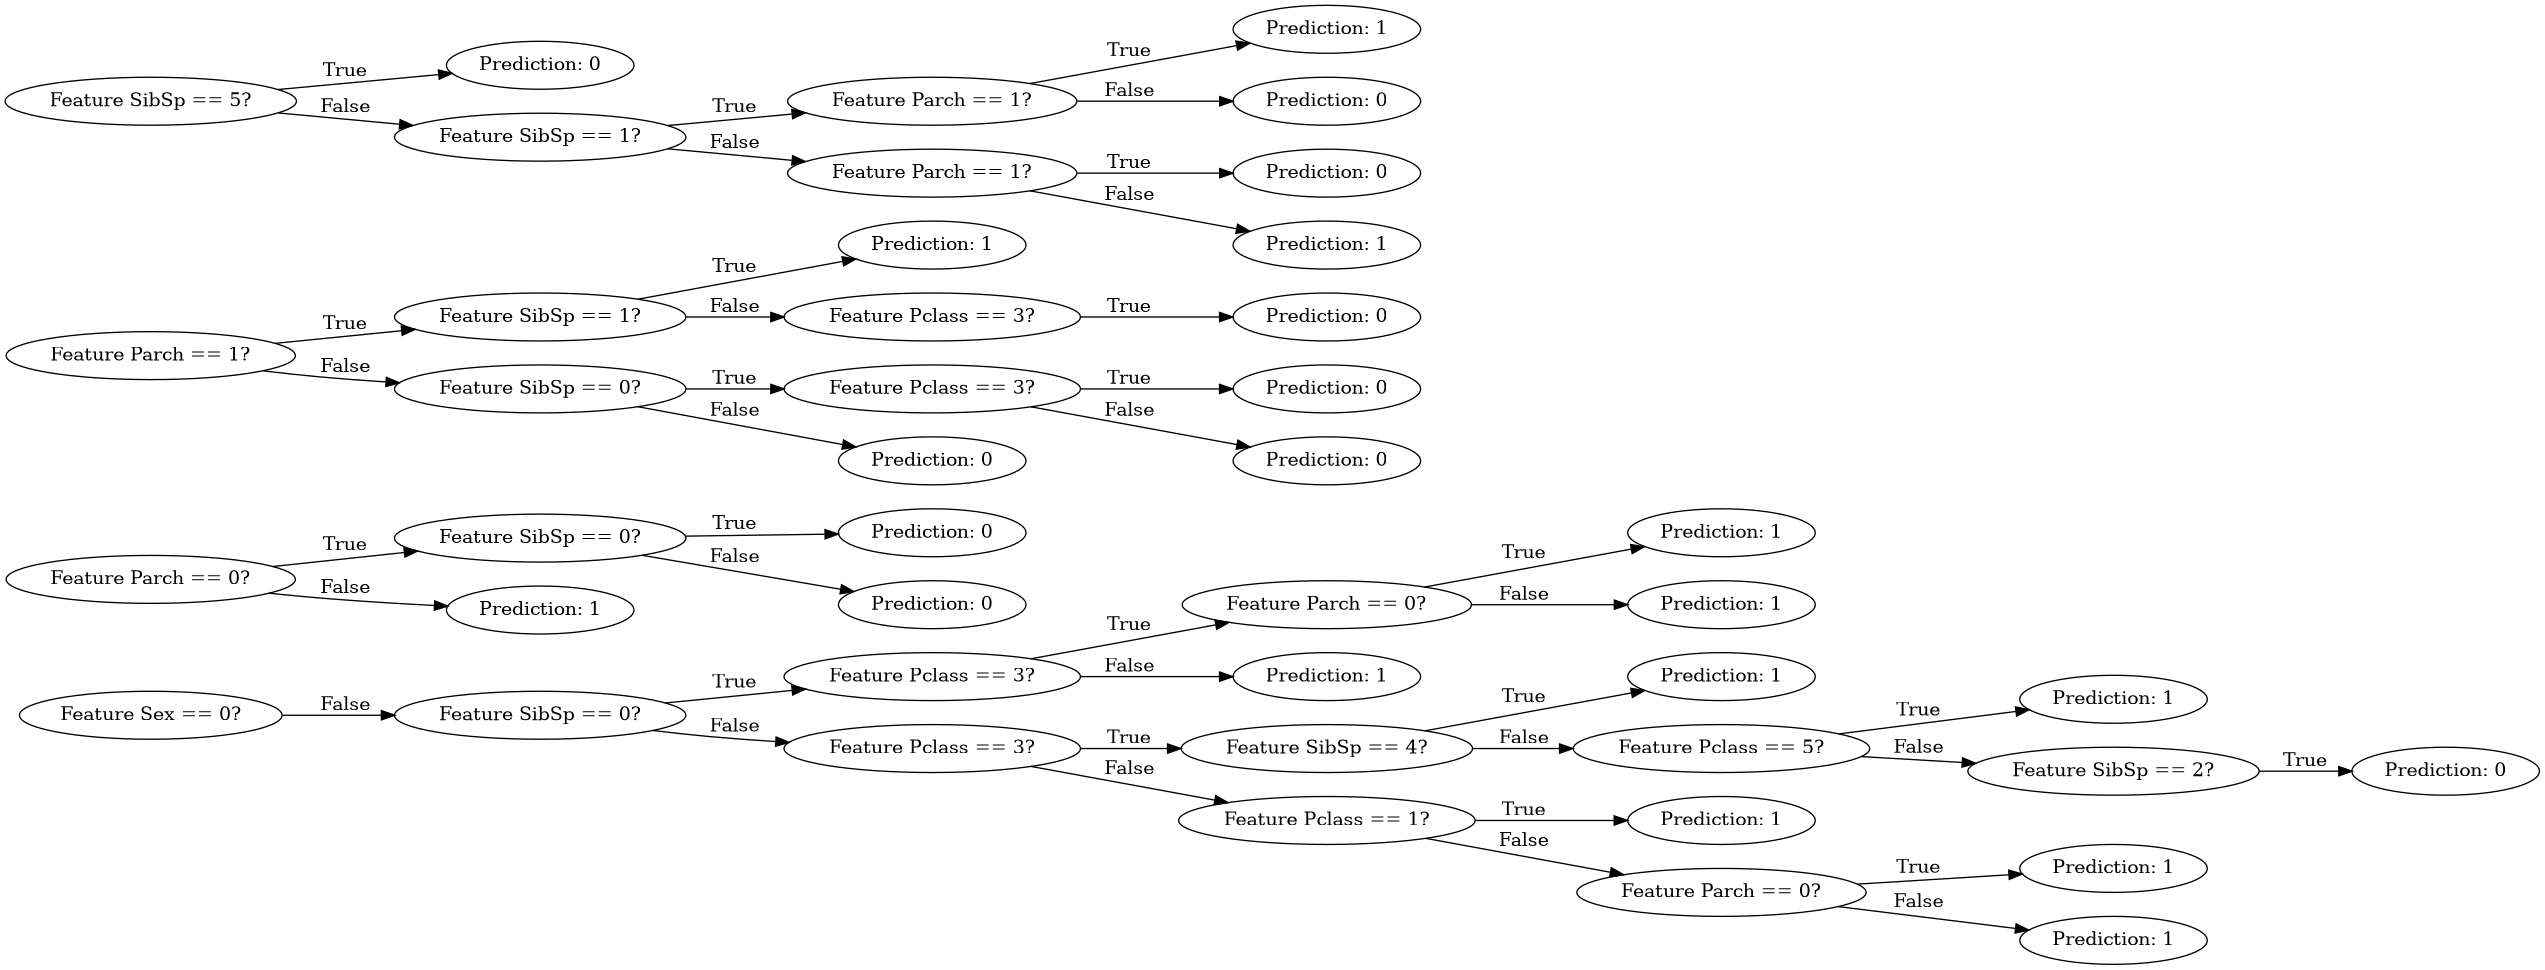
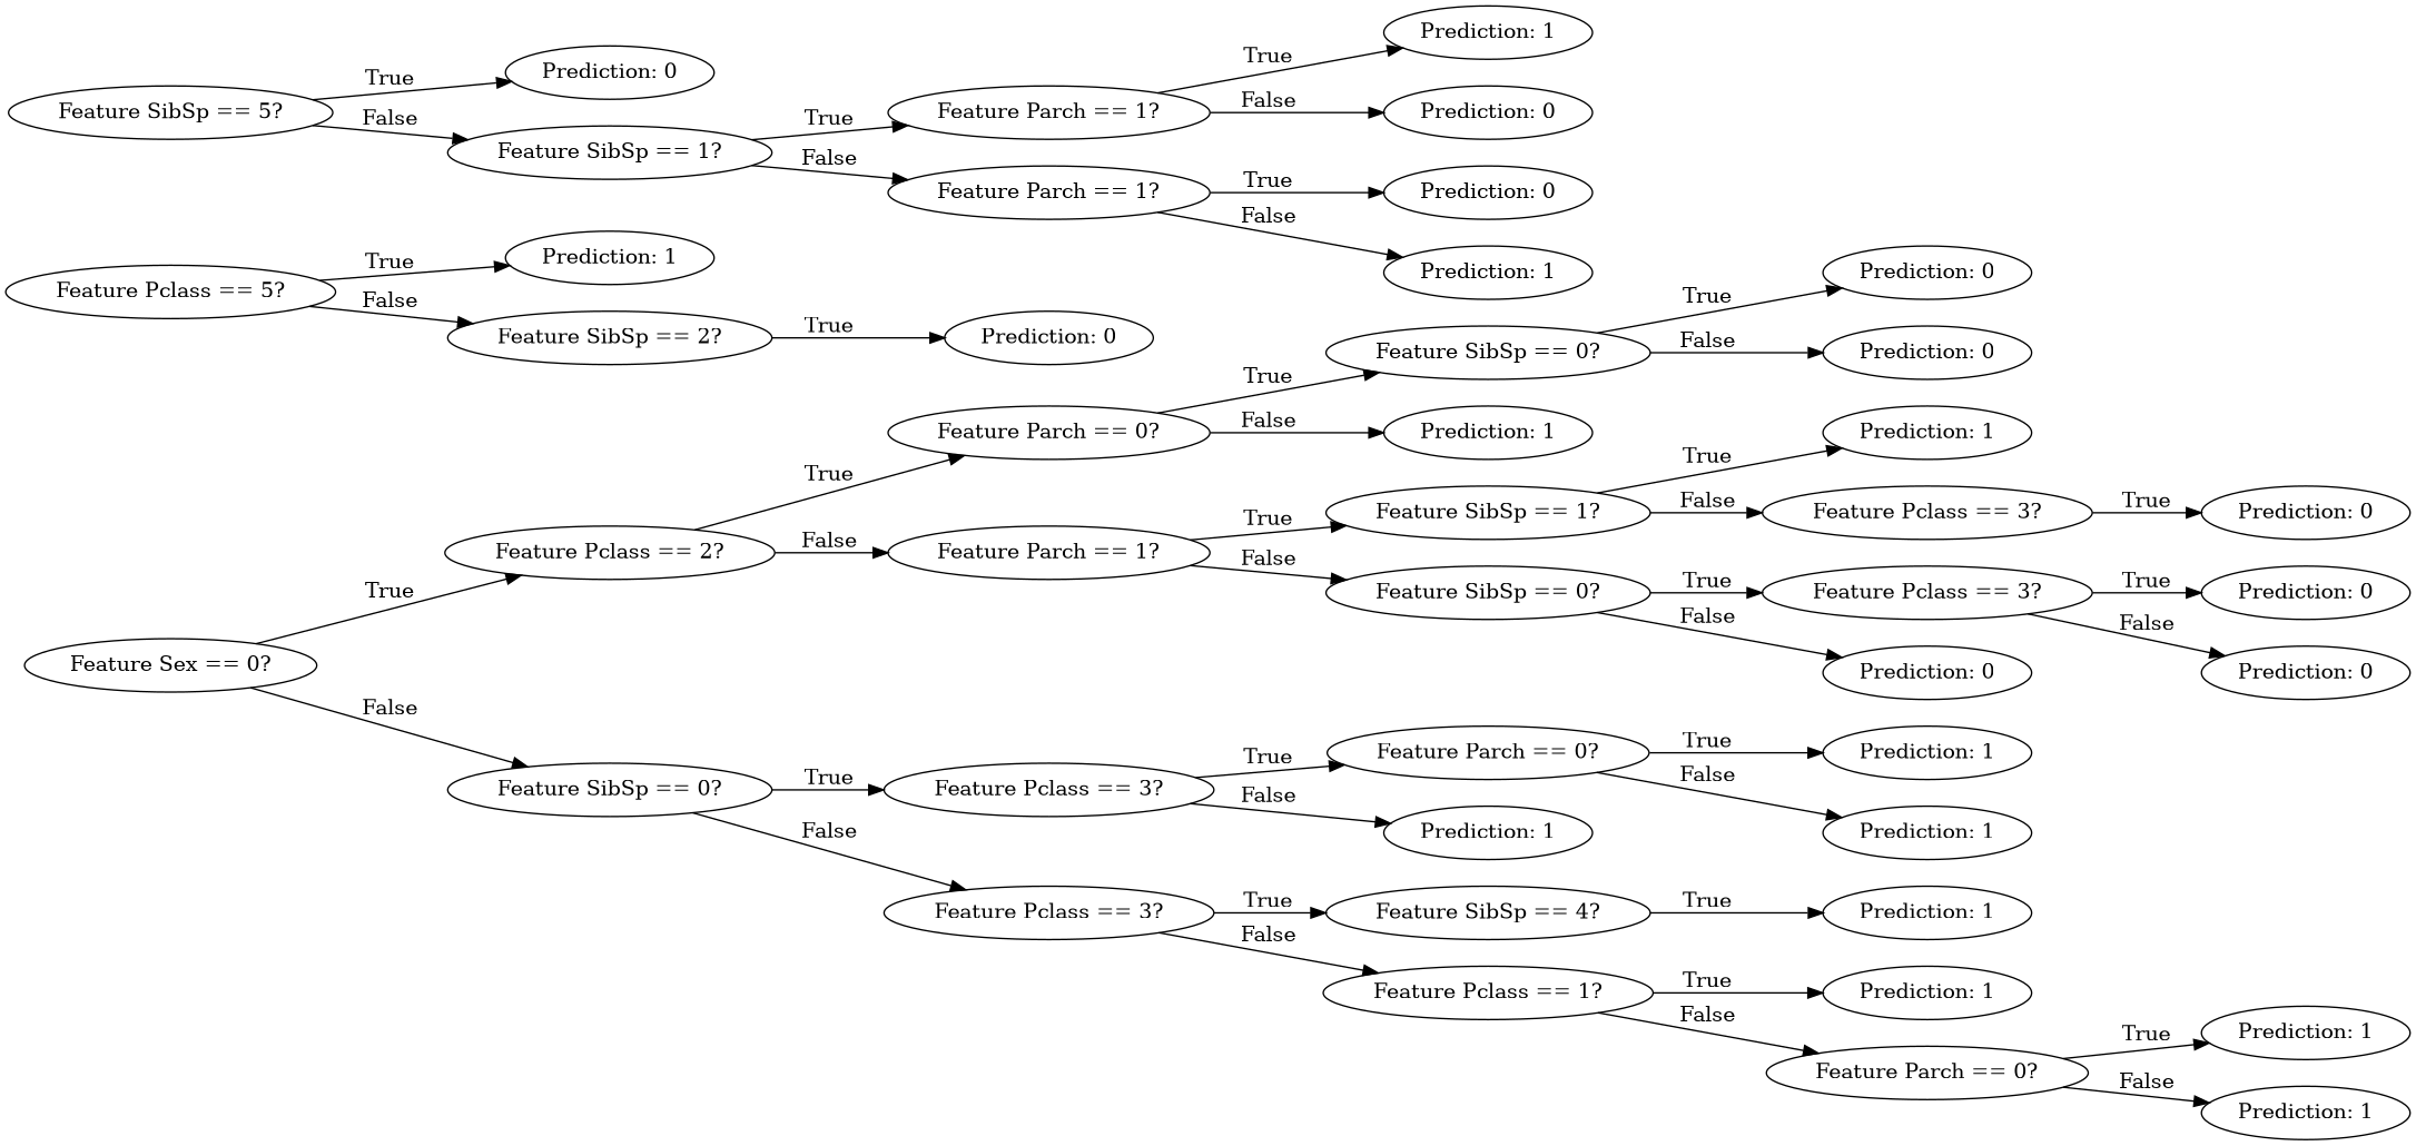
  digraph {
    rankdir=LR
    n1 [label="Feature Sex == 0?"]
+   n2 [label="Feature Pclass == 2?"]
    n3 [label="Feature SibSp == 0?"]
    n4 [label="Feature Parch == 0?"]
    n5 [label="Feature Parch == 1?"]
    n6 [label="Feature Pclass == 3?"]
    n7 [label="Feature Pclass == 3?"]
    n8 [label="Feature SibSp == 0?"]
    n9 [label="Prediction: 1"]
    n10 [label="Feature SibSp == 1?"]
    n11 [label="Feature SibSp == 0?"]
    n12 [label="Prediction: 0"]
    n13 [label="Prediction: 0"]
    n14 [label="Prediction: 1"]
    n15 [label="Feature Pclass == 3?"]
    n16 [label="Feature Pclass == 3?"]
    n17 [label="Prediction: 0"]
    n18 [label="Prediction: 0"]
    n19 [label="Prediction: 0"]
    n20 [label="Prediction: 0"]
    n21 [label="Feature Parch == 0?"]
    n22 [label="Prediction: 1"]
    n23 [label="Feature SibSp == 4?"]
    n24 [label="Feature Pclass == 1?"]
    n25 [label="Prediction: 1"]
    n26 [label="Prediction: 1"]
    n27 [label="Prediction: 1"]
    n28 [label="Feature Pclass == 5?"]
    n29 [label="Prediction: 1"]
    n30 [label="Feature Parch == 0?"]
    n31 [label="Prediction: 1"]
    n32 [label="Feature SibSp == 2?"]
    n33 [label="Prediction: 0"]
    n34 [label="Feature SibSp == 5?"]
    n35 [label="Prediction: 0"]
    n36 [label="Feature SibSp == 1?"]
    n37 [label="Feature Parch == 1?"]
    n38 [label="Feature Parch == 1?"]
    n39 [label="Prediction: 1"]
    n40 [label="Prediction: 0"]
    n41 [label="Prediction: 0"]
    n42 [label="Prediction: 1"]
    n43 [label="Prediction: 1"]
    n44 [label="Prediction: 1"]
+   n1 -> n2 [label=True]
    n1 -> n3 [label=False]
+   n2 -> n4 [label=True]
+   n2 -> n5 [label=False]
    n3 -> n6 [label=True]
    n3 -> n7 [label=False]
    n4 -> n8 [label=True]
    n4 -> n9 [label=False]
    n5 -> n10 [label=True]
    n5 -> n11 [label=False]
    n6 -> n21 [label=True]
    n6 -> n22 [label=False]
    n7 -> n23 [label=True]
    n7 -> n24 [label=False]
    n8 -> n12 [label=True]
    n8 -> n13 [label=False]
    n10 -> n14 [label=True]
    n10 -> n15 [label=False]
    n11 -> n16 [label=True]
    n11 -> n17 [label=False]
    n15 -> n18 [label=True]
    n16 -> n19 [label=True]
    n16 -> n20 [label=False]
    n21 -> n25 [label=True]
    n21 -> n26 [label=False]
    n23 -> n27 [label=True]
-   n23 -> n28 [label=False]
    n24 -> n29 [label=True]
    n24 -> n30 [label=False]
    n28 -> n31 [label=True]
    n28 -> n32 [label=False]
    n30 -> n43 [label=True]
    n30 -> n44 [label=False]
    n32 -> n33 [label=True]
    n34 -> n35 [label=True]
    n34 -> n36 [label=False]
    n36 -> n37 [label=True]
    n36 -> n38 [label=False]
    n37 -> n39 [label=True]
    n37 -> n40 [label=False]
    n38 -> n41 [label=True]
    n38 -> n42 [label=False]
  }
